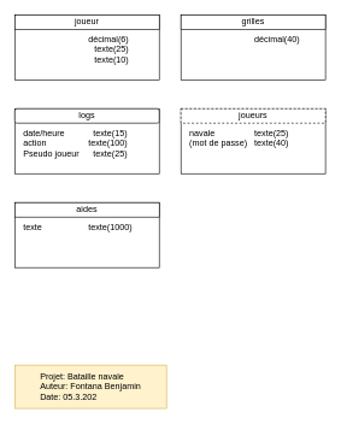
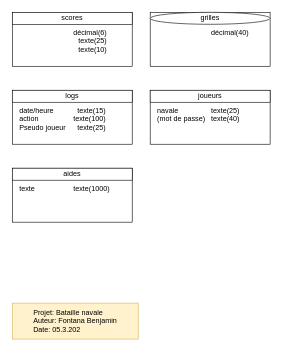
  <mxCell id="0" />
  <mxCell id="1" parent="0" />
  <mxCell id="2" value="" style="group" parent="1" vertex="1" connectable="0"><mxGeometry x="20" y="20" width="200" height="90" as="geometry" /></mxCell>
  <mxCell id="3" value="&lt;div style=&quot;box-sizing: border-box ; width: 100% ; padding: 2px&quot;&gt;&lt;br&gt;&lt;/div&gt;" style="verticalAlign=top;align=center;overflow=fill;html=1;rounded=0;shadow=0;comic=0;labelBackgroundColor=none;strokeColor=#000000;strokeWidth=1;fillColor=#ffffff;fontFamily=Verdana;fontSize=12;fontColor=#000000;" parent="2" vertex="1"><mxGeometry width="200" height="90" as="geometry" /></mxCell>
- <mxCell id="4" value="joueur" style="rounded=0;whiteSpace=wrap;html=1;" parent="2" vertex="1"><mxGeometry width="200" height="20" as="geometry" /></mxCell>
+ <mxCell id="4" value="scores" style="rounded=0;whiteSpace=wrap;html=1;" parent="2" vertex="1"><mxGeometry width="200" height="20" as="geometry" /></mxCell>
  <mxCell id="5" value="&lt;div style=&quot;text-align: right&quot;&gt;&lt;span&gt;décimal(6)&lt;/span&gt;&lt;/div&gt;&lt;div style=&quot;text-align: right&quot;&gt;&lt;span&gt;texte(25)&lt;/span&gt;&lt;/div&gt;&lt;div style=&quot;text-align: right&quot;&gt;&lt;span&gt;texte(10)&lt;/span&gt;&lt;/div&gt;" style="text;html=1;strokeColor=none;fillColor=none;align=left;verticalAlign=top;whiteSpace=wrap;rounded=0;" parent="2" vertex="1"><mxGeometry x="100" y="20" width="100" height="20" as="geometry" /></mxCell>
  <mxCell id="6" value="" style="group" parent="1" vertex="1" connectable="0"><mxGeometry x="250" y="20" width="200" height="90" as="geometry" /></mxCell>
  <mxCell id="7" value="&lt;div style=&quot;box-sizing: border-box ; width: 100% ; padding: 2px&quot;&gt;&lt;br&gt;&lt;/div&gt;" style="verticalAlign=top;align=center;overflow=fill;html=1;rounded=0;shadow=0;comic=0;labelBackgroundColor=none;strokeColor=#000000;strokeWidth=1;fillColor=#ffffff;fontFamily=Verdana;fontSize=12;fontColor=#000000;" parent="6" vertex="1"><mxGeometry width="200" height="90" as="geometry" /></mxCell>
- <mxCell id="8" value="grilles" style="rounded=0;whiteSpace=wrap;html=1;" parent="6" vertex="1"><mxGeometry width="200" height="20" as="geometry" /></mxCell>
+ <mxCell id="8" value="grilles" style="ellipse;whiteSpace=wrap;html=1;" parent="6" vertex="1"><mxGeometry width="200" height="20" as="geometry" /></mxCell>
  <mxCell id="9" value="&lt;div style=&quot;text-align: right&quot;&gt;décimal(40)&lt;/div&gt;" style="text;html=1;strokeColor=none;fillColor=none;align=left;verticalAlign=top;whiteSpace=wrap;rounded=0;" parent="6" vertex="1"><mxGeometry x="100" y="20" width="100" height="20" as="geometry" /></mxCell>
  <mxCell id="10" value="" style="group" parent="1" vertex="1" connectable="0"><mxGeometry x="20" y="150" width="200" height="90" as="geometry" /></mxCell>
  <mxCell id="11" value="&lt;div style=&quot;box-sizing: border-box ; width: 100% ; padding: 2px&quot;&gt;&lt;br&gt;&lt;/div&gt;" style="verticalAlign=top;align=center;overflow=fill;html=1;rounded=0;shadow=0;comic=0;labelBackgroundColor=none;strokeColor=#000000;strokeWidth=1;fillColor=#ffffff;fontFamily=Verdana;fontSize=12;fontColor=#000000;" parent="10" vertex="1"><mxGeometry width="200" height="90" as="geometry" /></mxCell>
- <mxCell id="12" value="logs" style="whiteSpace=wrap;html=1;rounded=1;" parent="10" vertex="1"><mxGeometry width="200" height="20" as="geometry" /></mxCell>
+ <mxCell id="12" value="logs" style="rounded=0;whiteSpace=wrap;html=1;" parent="10" vertex="1"><mxGeometry width="200" height="20" as="geometry" /></mxCell>
  <mxCell id="13" value="date/heure&lt;br&gt;action&lt;br&gt;Pseudo joueur" style="text;html=1;strokeColor=none;fillColor=none;align=left;verticalAlign=top;whiteSpace=wrap;rounded=0;" parent="10" vertex="1"><mxGeometry x="10" y="20" width="90" height="20" as="geometry" /></mxCell>
  <mxCell id="14" value="&lt;div style=&quot;text-align: right&quot;&gt;&lt;span&gt;texte(15)&lt;/span&gt;&lt;/div&gt;&lt;div style=&quot;text-align: right&quot;&gt;&lt;span&gt;texte(100)&lt;/span&gt;&lt;/div&gt;&lt;div style=&quot;text-align: right&quot;&gt;&lt;span&gt;texte(25)&lt;/span&gt;&lt;/div&gt;" style="text;html=1;strokeColor=none;fillColor=none;align=left;verticalAlign=top;whiteSpace=wrap;rounded=0;" parent="10" vertex="1"><mxGeometry x="100" y="20" width="100" height="20" as="geometry" /></mxCell>
  <mxCell id="15" value="" style="group" parent="1" vertex="1" connectable="0"><mxGeometry x="250" y="150" width="200" height="90" as="geometry" /></mxCell>
  <mxCell id="16" value="&lt;div style=&quot;box-sizing: border-box ; width: 100% ; padding: 2px&quot;&gt;&lt;br&gt;&lt;/div&gt;" style="verticalAlign=top;align=center;overflow=fill;html=1;rounded=0;shadow=0;comic=0;labelBackgroundColor=none;strokeColor=#000000;strokeWidth=1;fillColor=#ffffff;fontFamily=Verdana;fontSize=12;fontColor=#000000;" parent="15" vertex="1"><mxGeometry width="200" height="90" as="geometry" /></mxCell>
- <mxCell id="17" value="joueurs" style="rounded=0;whiteSpace=wrap;html=1;dashed=1;" parent="15" vertex="1"><mxGeometry width="200" height="20" as="geometry" /></mxCell>
+ <mxCell id="17" value="joueurs" style="rounded=0;whiteSpace=wrap;html=1;" parent="15" vertex="1"><mxGeometry width="200" height="20" as="geometry" /></mxCell>
  <mxCell id="18" value="navale&lt;br&gt;(mot de passe)" style="text;html=1;strokeColor=none;fillColor=none;align=left;verticalAlign=top;whiteSpace=wrap;rounded=0;" parent="15" vertex="1"><mxGeometry x="10" y="20" width="90" height="20" as="geometry" /></mxCell>
  <mxCell id="19" value="&lt;div style=&quot;text-align: right&quot;&gt;&lt;span&gt;texte(25)&lt;/span&gt;&lt;br&gt;&lt;/div&gt;&lt;div style=&quot;text-align: right&quot;&gt;&lt;span&gt;texte(40)&lt;/span&gt;&lt;/div&gt;" style="text;html=1;strokeColor=none;fillColor=none;align=left;verticalAlign=top;whiteSpace=wrap;rounded=0;" parent="15" vertex="1"><mxGeometry x="100" y="20" width="100" height="20" as="geometry" /></mxCell>
  <mxCell id="20" value="" style="group" parent="1" vertex="1" connectable="0"><mxGeometry x="20" y="280" width="200" height="90" as="geometry" /></mxCell>
  <mxCell id="21" value="&lt;div style=&quot;box-sizing: border-box ; width: 100% ; padding: 2px&quot;&gt;&lt;br&gt;&lt;/div&gt;" style="verticalAlign=top;align=center;overflow=fill;html=1;rounded=0;shadow=0;comic=0;labelBackgroundColor=none;strokeColor=#000000;strokeWidth=1;fillColor=#ffffff;fontFamily=Verdana;fontSize=12;fontColor=#000000;" parent="20" vertex="1"><mxGeometry width="200" height="90" as="geometry" /></mxCell>
  <mxCell id="22" value="aides" style="rounded=0;whiteSpace=wrap;html=1;" parent="20" vertex="1"><mxGeometry width="200" height="20" as="geometry" /></mxCell>
  <mxCell id="23" value="texte" style="text;html=1;strokeColor=none;fillColor=none;align=left;verticalAlign=top;whiteSpace=wrap;rounded=0;" parent="20" vertex="1"><mxGeometry x="10" y="20" width="90" height="20" as="geometry" /></mxCell>
  <mxCell id="24" value="&lt;div style=&quot;text-align: right&quot;&gt;texte(1000)&lt;/div&gt;" style="text;html=1;strokeColor=none;fillColor=none;align=left;verticalAlign=top;whiteSpace=wrap;rounded=0;" parent="20" vertex="1"><mxGeometry x="100" y="20" width="100" height="20" as="geometry" /></mxCell>
  <mxCell id="25" value="&lt;div style=&quot;text-align: left&quot;&gt;&lt;span&gt;Projet: Bataille navale&lt;/span&gt;&lt;/div&gt;&lt;div style=&quot;text-align: left&quot;&gt;&lt;span&gt;Auteur: Fontana Benjamin&lt;/span&gt;&lt;/div&gt;&lt;div style=&quot;text-align: left&quot;&gt;&lt;span&gt;Date: 05.3.202&lt;/span&gt;&lt;/div&gt;" style="rounded=0;whiteSpace=wrap;html=1;fillColor=#fff2cc;strokeColor=#d6b656;" parent="1" vertex="1"><mxGeometry x="20" y="505" width="210" height="60" as="geometry" /></mxCell>
